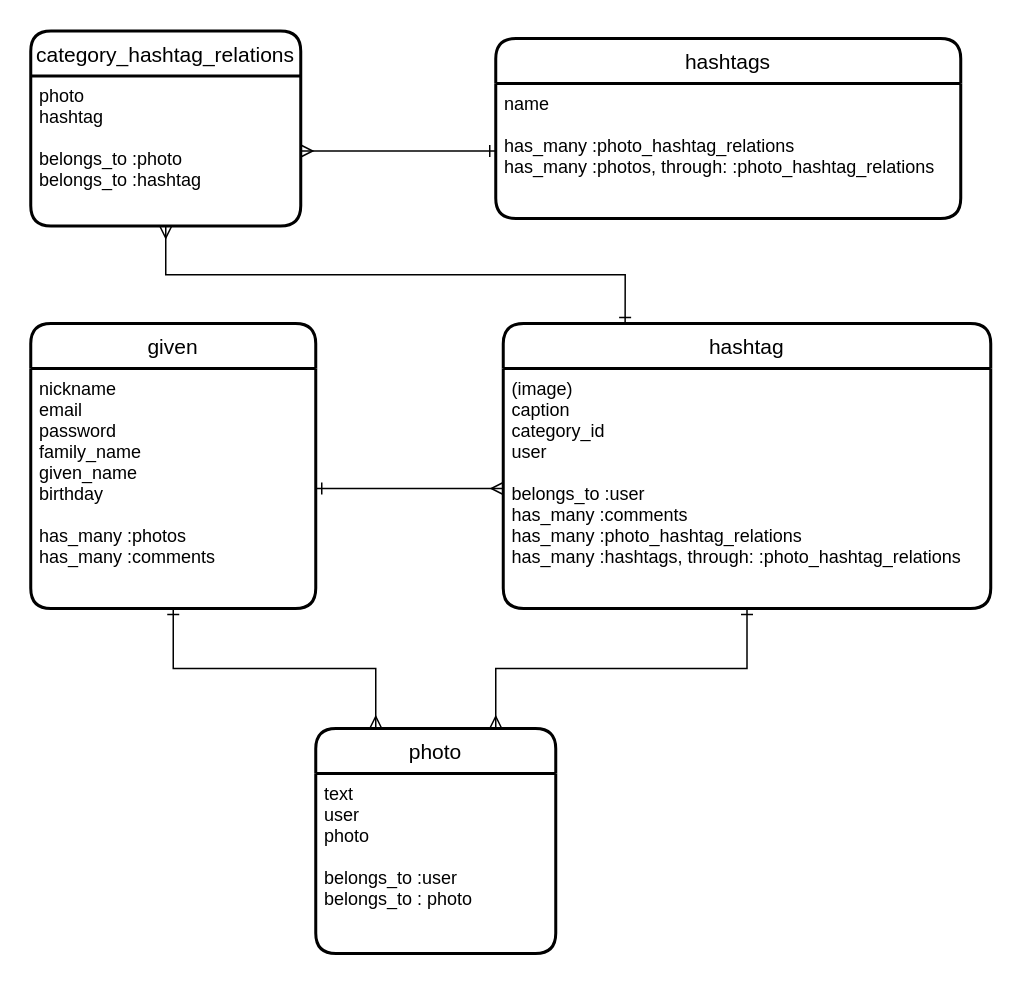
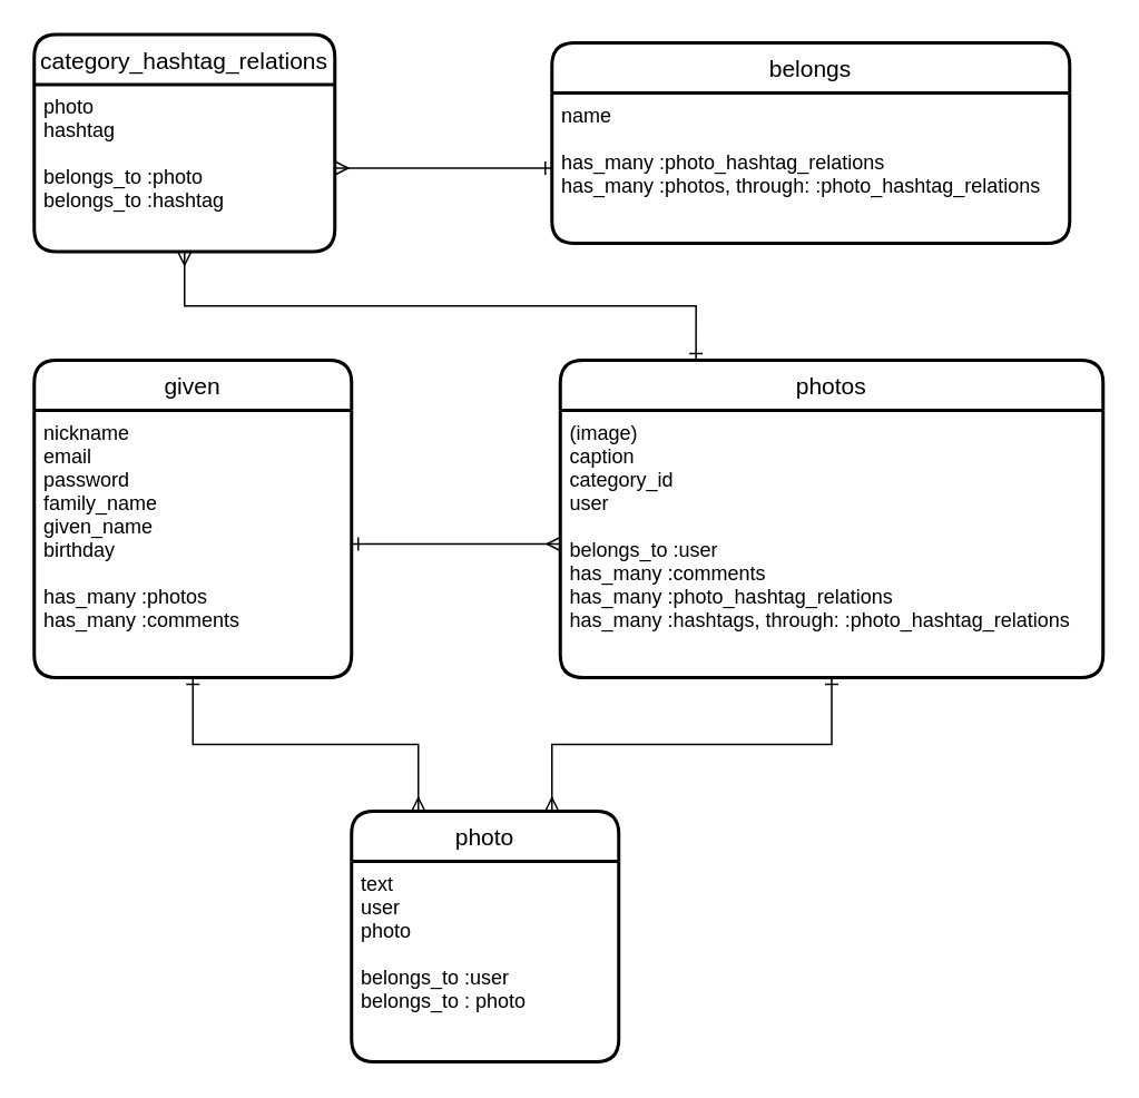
  <mxCell id="0" />
  <mxCell id="1" parent="0" />
  <mxCell id="2" style="edgeStyle=orthogonalEdgeStyle;rounded=0;orthogonalLoop=1;jettySize=auto;html=1;exitX=0.5;exitY=1;exitDx=0;exitDy=0;entryX=0.25;entryY=0;entryDx=0;entryDy=0;endArrow=ERmany;endFill=0;startArrow=ERone;startFill=0;" parent="1" source="16" target="7" edge="1"><mxGeometry relative="1" as="geometry" /></mxCell>
  <mxCell id="3" style="edgeStyle=orthogonalEdgeStyle;rounded=0;orthogonalLoop=1;jettySize=auto;html=1;exitX=0.5;exitY=1;exitDx=0;exitDy=0;entryX=0.75;entryY=0;entryDx=0;entryDy=0;endArrow=ERmany;endFill=0;startArrow=ERone;startFill=0;" parent="1" source="14" target="7" edge="1"><mxGeometry relative="1" as="geometry" /></mxCell>
  <mxCell id="4" style="edgeStyle=orthogonalEdgeStyle;rounded=0;orthogonalLoop=1;jettySize=auto;html=1;exitX=1;exitY=0.5;exitDx=0;exitDy=0;entryX=0;entryY=0.5;entryDx=0;entryDy=0;startArrow=ERone;startFill=0;endArrow=ERmany;endFill=0;" parent="1" source="16" target="14" edge="1"><mxGeometry relative="1" as="geometry" /></mxCell>
  <mxCell id="5" style="edgeStyle=orthogonalEdgeStyle;rounded=0;orthogonalLoop=1;jettySize=auto;html=1;exitX=0;exitY=0.5;exitDx=0;exitDy=0;entryX=1;entryY=0.5;entryDx=0;entryDy=0;startArrow=ERone;startFill=0;endArrow=ERmany;endFill=0;strokeWidth=1;endSize=6;" parent="1" source="12" target="10" edge="1"><mxGeometry relative="1" as="geometry" /></mxCell>
  <mxCell id="6" style="edgeStyle=orthogonalEdgeStyle;rounded=0;orthogonalLoop=1;jettySize=auto;html=1;exitX=0.25;exitY=0;exitDx=0;exitDy=0;startArrow=ERone;startFill=0;endArrow=ERmany;endFill=0;entryX=0.5;entryY=1;entryDx=0;entryDy=0;" parent="1" source="13" target="10" edge="1"><mxGeometry relative="1" as="geometry"><mxPoint x="300" y="175" as="targetPoint" /></mxGeometry></mxCell>
  <mxCell id="7" value="photo" style="swimlane;childLayout=stackLayout;horizontal=1;startSize=30;horizontalStack=0;rounded=1;fontSize=14;fontStyle=0;strokeWidth=2;resizeParent=0;resizeLast=1;shadow=0;dashed=0;align=center;" parent="1" vertex="1"><mxGeometry x="210" y="485" width="160" height="150" as="geometry" /></mxCell>
  <mxCell id="8" value="text&#10;user&#10;photo&#10;&#10;belongs_to :user&#10;belongs_to : photo&#10;" style="align=left;strokeColor=none;fillColor=none;spacingLeft=4;fontSize=12;verticalAlign=top;resizable=0;rotatable=0;part=1;" parent="7" vertex="1"><mxGeometry y="30" width="160" height="120" as="geometry" /></mxCell>
  <mxCell id="9" value="category_hashtag_relations" style="swimlane;childLayout=stackLayout;horizontal=1;startSize=30;horizontalStack=0;rounded=1;fontSize=14;fontStyle=0;strokeWidth=2;resizeParent=0;resizeLast=1;shadow=0;dashed=0;align=center;" parent="1" vertex="1"><mxGeometry x="20" y="20" width="180" height="130" as="geometry" /></mxCell>
  <mxCell id="10" value="photo&#10;hashtag&#10;&#10;belongs_to :photo&#10;belongs_to :hashtag" style="align=left;strokeColor=none;fillColor=none;spacingLeft=4;fontSize=12;verticalAlign=top;resizable=0;rotatable=0;part=1;" parent="9" vertex="1"><mxGeometry y="30" width="180" height="100" as="geometry" /></mxCell>
- <mxCell id="11" value="hashtags" style="swimlane;childLayout=stackLayout;horizontal=1;startSize=30;horizontalStack=0;rounded=1;fontSize=14;fontStyle=0;strokeWidth=2;resizeParent=0;resizeLast=1;shadow=0;dashed=0;align=center;" parent="1" vertex="1"><mxGeometry x="330" y="25" width="310" height="120" as="geometry" /></mxCell>
+ <mxCell id="11" value="belongs" style="swimlane;childLayout=stackLayout;horizontal=1;startSize=30;horizontalStack=0;rounded=1;fontSize=14;fontStyle=0;strokeWidth=2;resizeParent=0;resizeLast=1;shadow=0;dashed=0;align=center;" parent="1" vertex="1"><mxGeometry x="330" y="25" width="310" height="120" as="geometry" /></mxCell>
  <mxCell id="12" value="name&#10;&#10;has_many :photo_hashtag_relations&#10;has_many :photos, through: :photo_hashtag_relations" style="align=left;strokeColor=none;fillColor=none;spacingLeft=4;fontSize=12;verticalAlign=top;resizable=0;rotatable=0;part=1;" parent="11" vertex="1"><mxGeometry y="30" width="310" height="90" as="geometry" /></mxCell>
- <mxCell id="13" value="hashtag" style="swimlane;childLayout=stackLayout;horizontal=1;startSize=30;horizontalStack=0;rounded=1;fontSize=14;fontStyle=0;strokeWidth=2;resizeParent=0;resizeLast=1;shadow=0;dashed=0;align=center;" parent="1" vertex="1"><mxGeometry x="335" y="215" width="325" height="190" as="geometry" /></mxCell>
+ <mxCell id="13" value="photos" style="swimlane;childLayout=stackLayout;horizontal=1;startSize=30;horizontalStack=0;rounded=1;fontSize=14;fontStyle=0;strokeWidth=2;resizeParent=0;resizeLast=1;shadow=0;dashed=0;align=center;" parent="1" vertex="1"><mxGeometry x="335" y="215" width="325" height="190" as="geometry" /></mxCell>
  <mxCell id="14" value="(image)&#10;caption&#10;category_id&#10;user&#10;&#10;belongs_to :user&#10;has_many :comments&#10;has_many :photo_hashtag_relations&#10;has_many :hashtags, through: :photo_hashtag_relations" style="align=left;strokeColor=none;fillColor=none;spacingLeft=4;fontSize=12;verticalAlign=top;resizable=0;rotatable=0;part=1;" parent="13" vertex="1"><mxGeometry y="30" width="325" height="160" as="geometry" /></mxCell>
  <mxCell id="15" value="given" style="swimlane;childLayout=stackLayout;horizontal=1;startSize=30;horizontalStack=0;rounded=1;fontSize=14;fontStyle=0;strokeWidth=2;resizeParent=0;resizeLast=1;shadow=0;dashed=0;align=center;" parent="1" vertex="1"><mxGeometry x="20" y="215" width="190" height="190" as="geometry" /></mxCell>
  <mxCell id="16" value="nickname&#10;email&#10;password&#10;family_name&#10;given_name&#10;birthday&#10;&#10;has_many :photos&#10;has_many :comments" style="align=left;strokeColor=none;fillColor=none;spacingLeft=4;fontSize=12;verticalAlign=top;resizable=0;rotatable=0;part=1;" parent="15" vertex="1"><mxGeometry y="30" width="190" height="160" as="geometry" /></mxCell>
